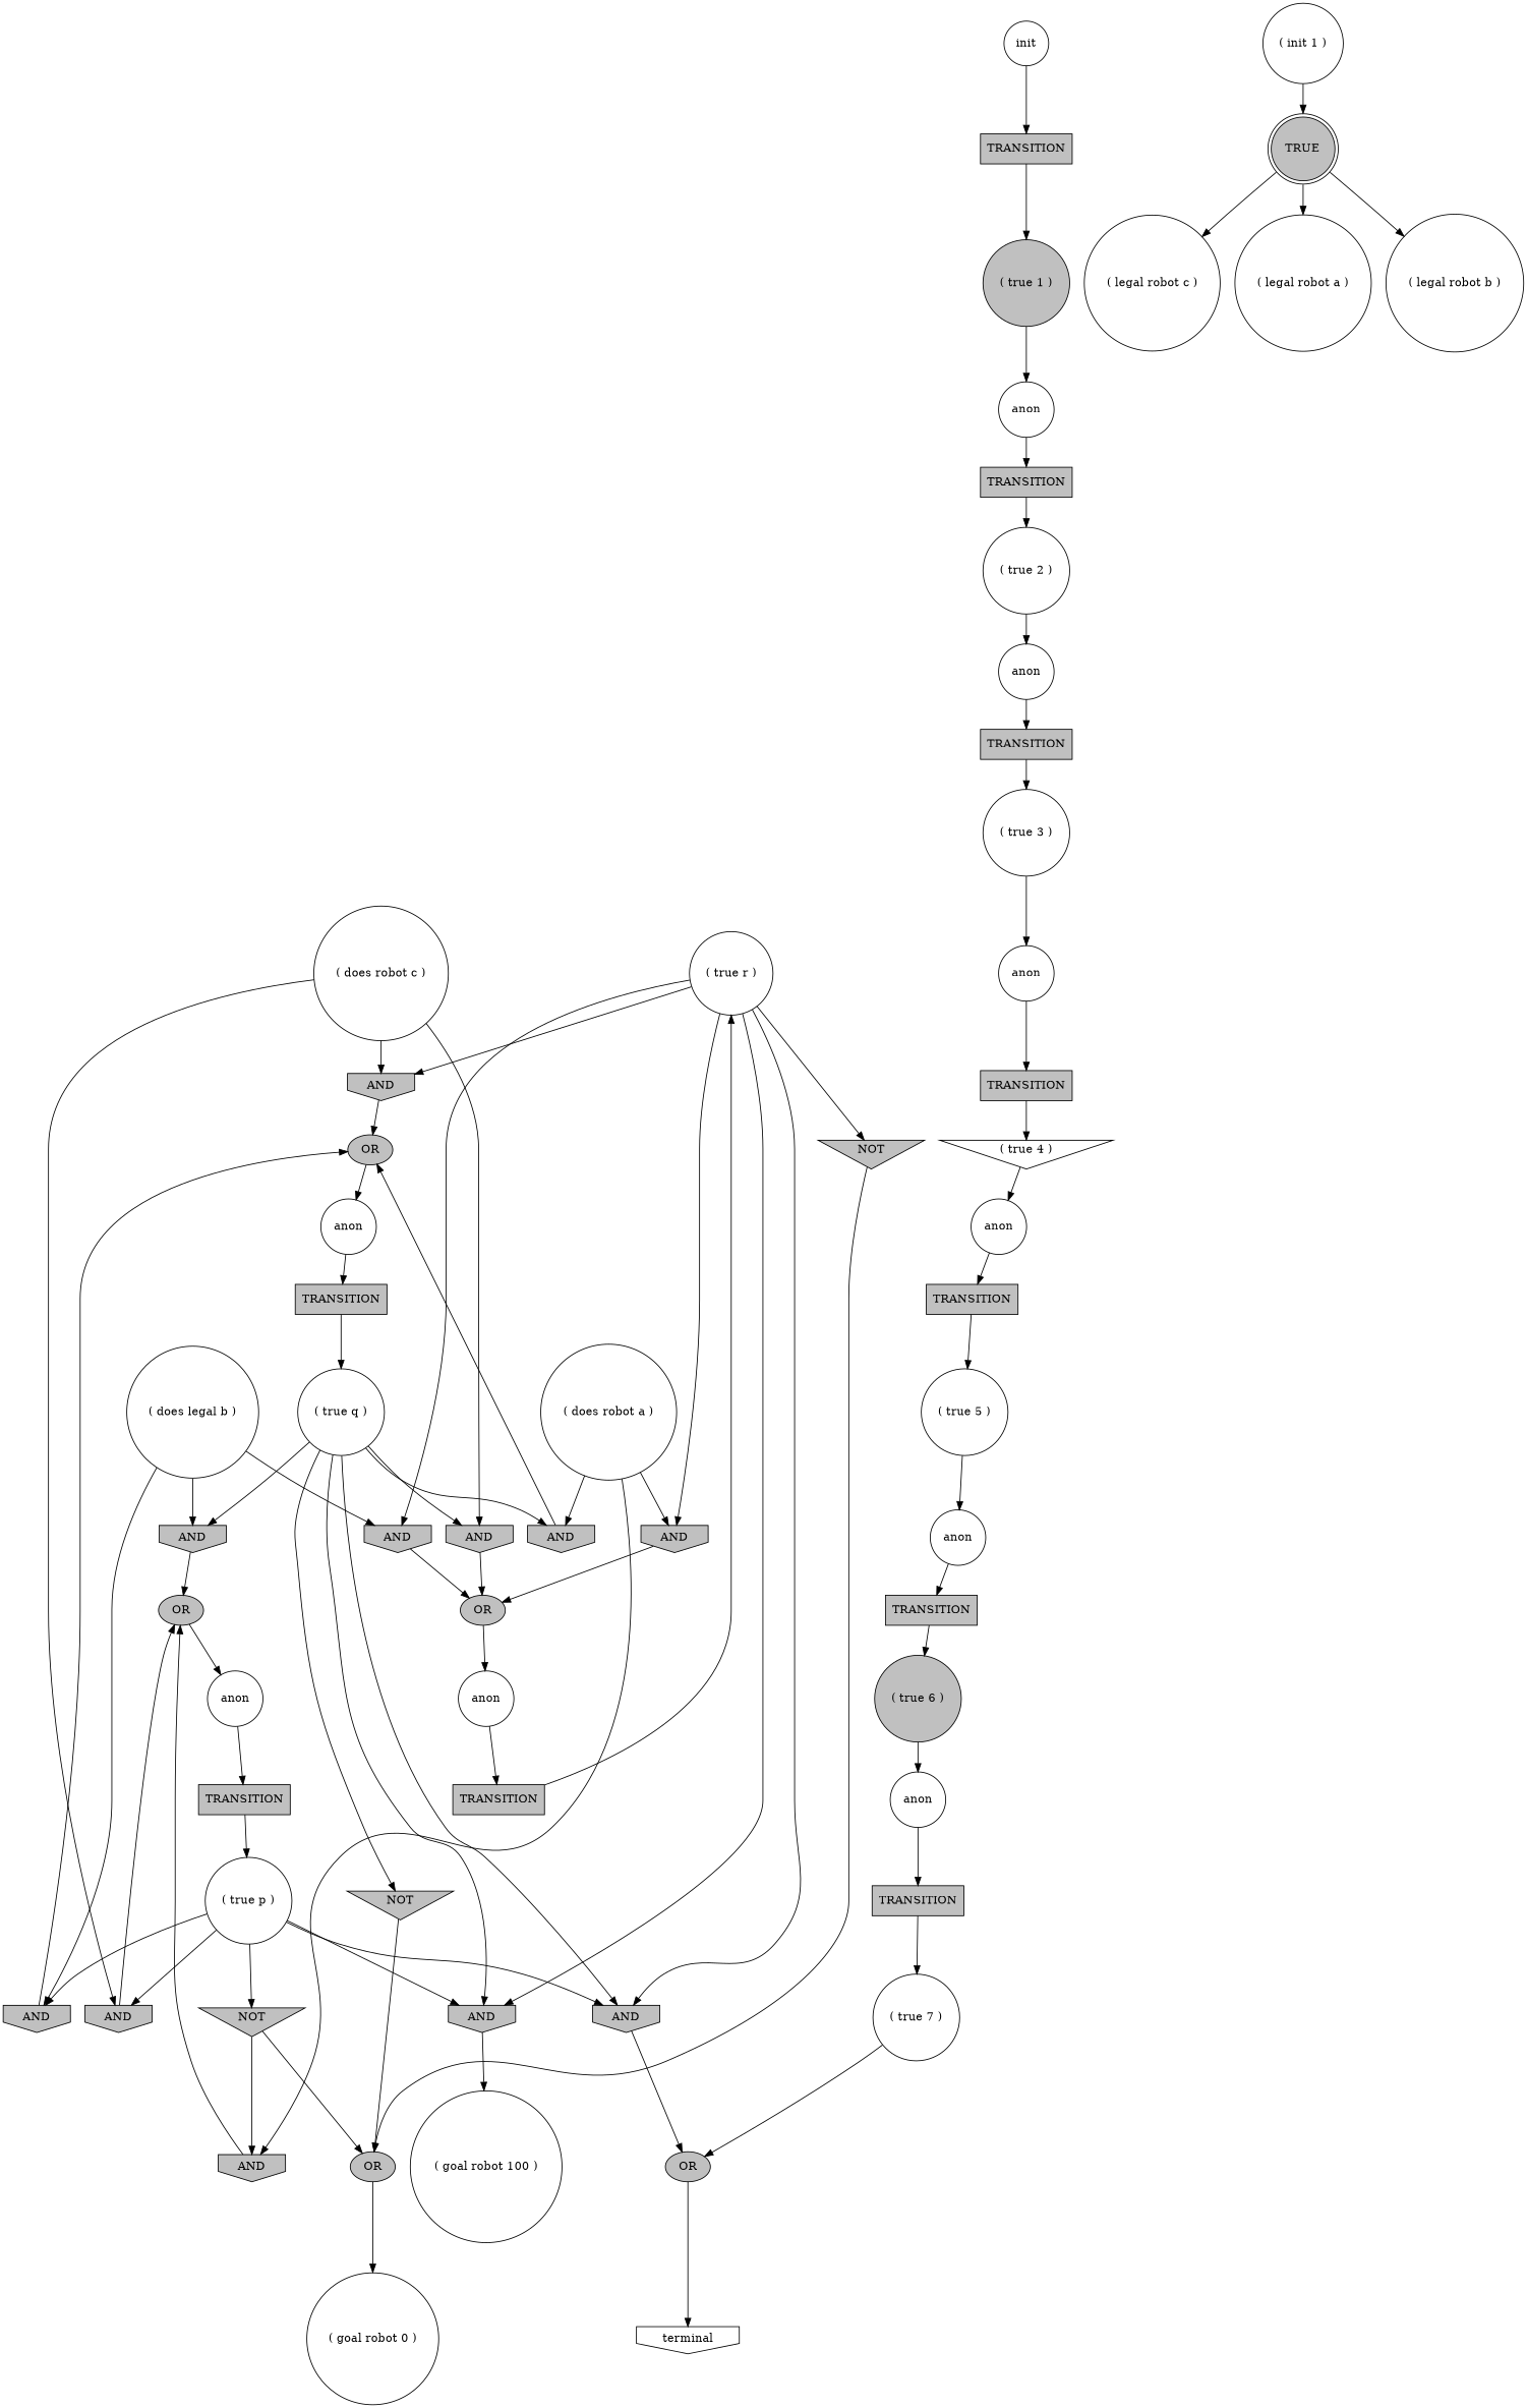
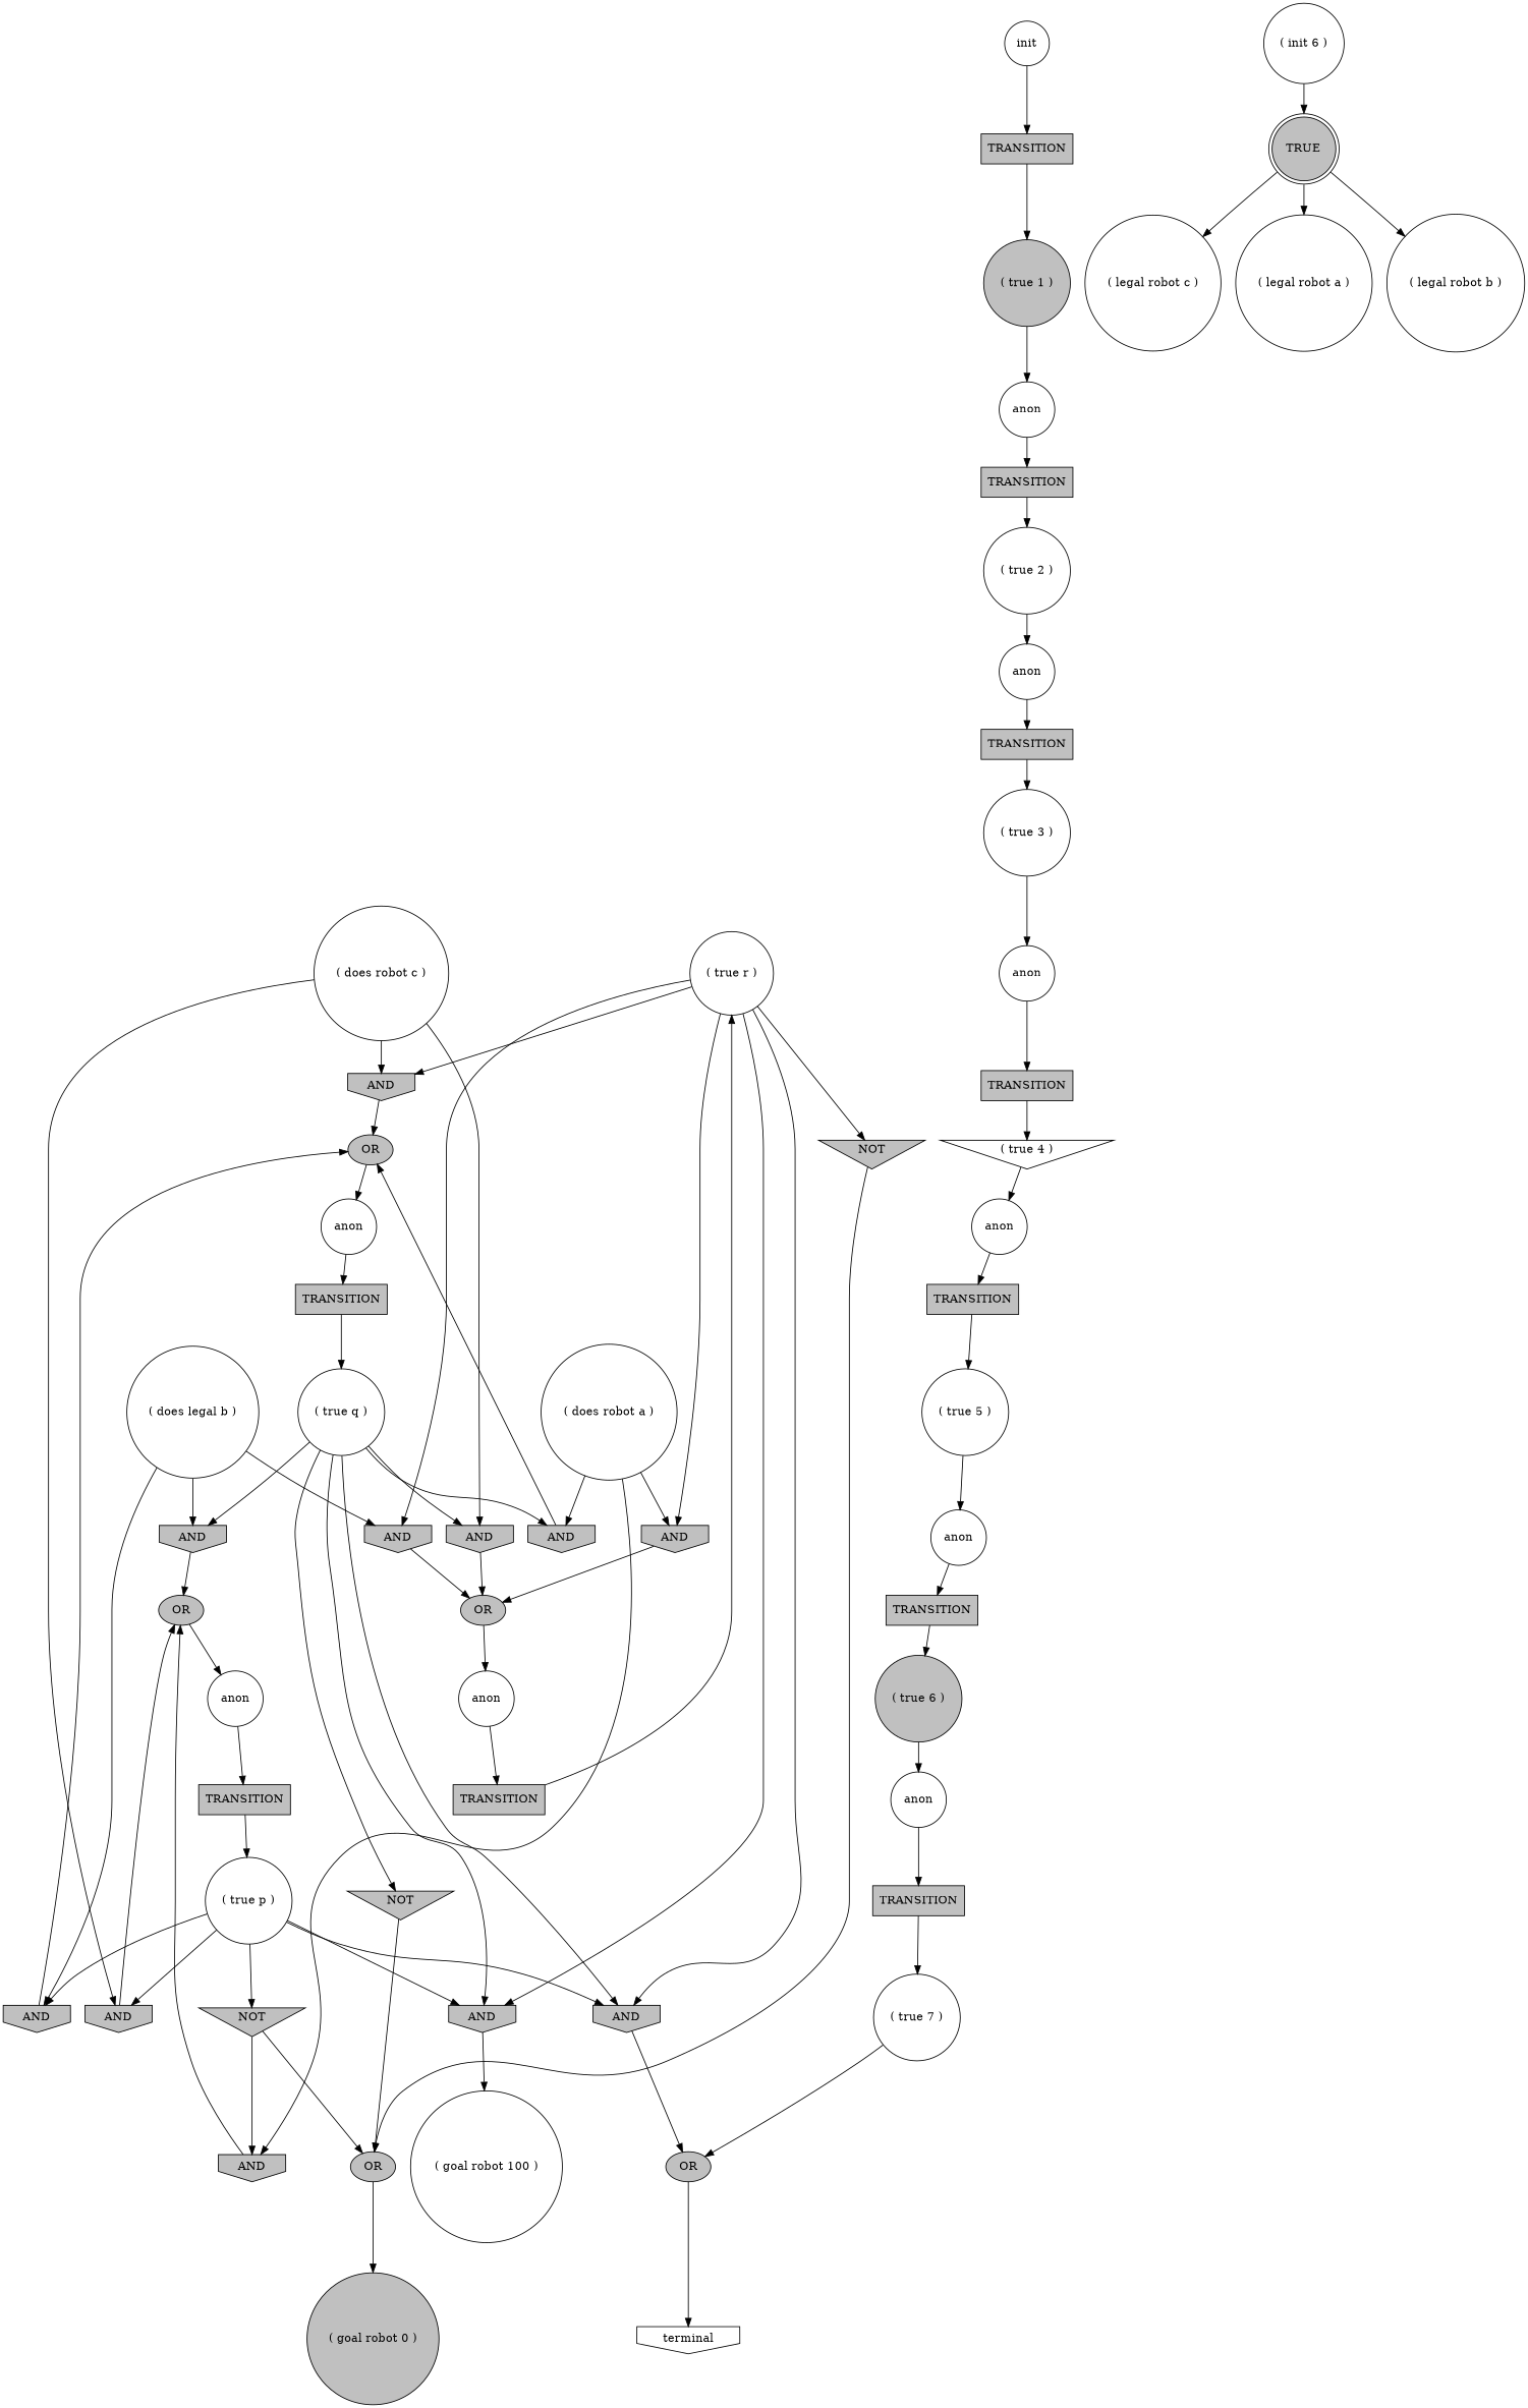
  digraph {
    node [fillcolor=grey shape=circle style=filled]
-   n1 [fillcolor=white label="( goal robot 0 )"]
+   n1 [label="( goal robot 0 )"]
    n2 [label=NOT shape=invtriangle]
    n3 [label=OR shape=ellipse]
    n4 [fillcolor=white label=anon]
    n5 [label=TRANSITION shape=box]
    n6 [fillcolor=white label="( true p )"]
    n7 [label=AND shape=invhouse]
    n8 [label=AND shape=invhouse]
    n9 [label=AND shape=invhouse]
    n10 [label=AND shape=invhouse]
    n11 [label=NOT shape=invtriangle]
    n12 [fillcolor=white label="( legal robot c )"]
    n13 [fillcolor=white label="( does legal b )"]
    n14 [label=AND shape=invhouse]
    n15 [label=AND shape=invhouse]
    n16 [label=OR shape=ellipse]
    n17 [label=OR shape=ellipse]
    n18 [label=OR shape=ellipse]
    n19 [fillcolor=white label=anon]
    n20 [fillcolor=white label=anon]
    n21 [fillcolor=white label=anon]
    n22 [label=TRANSITION shape=box]
    n23 [fillcolor=white label="( true 5 )"]
    n24 [fillcolor=white label=anon]
    n25 [fillcolor=white label="( does robot c )"]
    n26 [label=AND shape=invhouse]
    n27 [label=AND shape=invhouse]
    n28 [label=TRANSITION shape=box]
    n29 [fillcolor=white label="( true 4 )" shape=invtriangle]
    n30 [label=TRANSITION shape=box]
    n31 [fillcolor=white label="( true q )"]
    n32 [label=AND shape=invhouse]
    n33 [label=NOT shape=invtriangle]
    n34 [fillcolor=white label="( goal robot 100 )"]
    n35 [label=OR shape=ellipse]
    n36 [label=AND shape=invhouse]
    n37 [fillcolor=white label=anon]
    n38 [label=TRANSITION shape=box]
    n39 [fillcolor=white label="( true 2 )"]
    n40 [fillcolor=white label=anon]
    n41 [label=TRANSITION shape=box]
    n42 [fillcolor=white label="( legal robot a )"]
    n43 [fillcolor=white label="( does robot a )"]
    n44 [label=AND shape=invhouse]
    n45 [label="( true 6 )"]
    n46 [fillcolor=white label=anon]
    n47 [label=TRANSITION shape=box]
    n48 [fillcolor=white label="( true 7 )"]
    n49 [fillcolor=white label=terminal shape=invhouse]
    n50 [label=TRANSITION shape=box]
    n51 [fillcolor=white label="( true 3 )"]
    n52 [fillcolor=white label=anon]
    n53 [label=TRANSITION shape=box]
    n54 [fillcolor=white label="( true r )"]
    n55 [fillcolor=white label="( legal robot b )"]
    n56 [fillcolor=white label=init]
    n57 [label=TRANSITION shape=box]
    n58 [label="( true 1 )"]
-   n59 [fillcolor=white label="( init 1 )"]
+   n59 [fillcolor=white label="( init 6 )"]
    n60 [label=TRUE shape=doublecircle]
    n2 -> n3
    n3 -> n1
    n4 -> n5
    n5 -> n6
    n6 -> n7
    n6 -> n8
    n6 -> n9
    n6 -> n10
    n6 -> n11
    n7 -> n17
    n8 -> n16
    n9 -> n34
    n10 -> n35
    n11 -> n3
    n11 -> n36
    n13 -> n7
    n13 -> n14
    n13 -> n15
    n14 -> n16
    n15 -> n18
    n16 -> n4
    n17 -> n19
    n18 -> n20
    n19 -> n28
    n20 -> n30
    n21 -> n22
    n22 -> n23
    n23 -> n24
    n24 -> n53
    n25 -> n8
    n25 -> n26
    n25 -> n27
    n26 -> n17
    n27 -> n18
    n28 -> n31
    n29 -> n21
    n30 -> n54
    n31 -> n9
    n31 -> n10
    n31 -> n14
    n31 -> n27
    n31 -> n32
    n31 -> n33
    n32 -> n17
    n33 -> n3
    n35 -> n49
    n36 -> n16
    n37 -> n38
    n38 -> n39
    n39 -> n40
    n40 -> n50
    n41 -> n29
    n43 -> n32
    n43 -> n36
    n43 -> n44
    n44 -> n18
    n45 -> n46
    n46 -> n47
    n47 -> n48
    n48 -> n35
    n50 -> n51
    n51 -> n52
    n52 -> n41
    n53 -> n45
    n54 -> n2
    n54 -> n9
    n54 -> n10
    n54 -> n15
    n54 -> n26
    n54 -> n44
    n56 -> n57
    n57 -> n58
    n58 -> n37
    n59 -> n60
    n60 -> n12
    n60 -> n42
    n60 -> n55
  }
